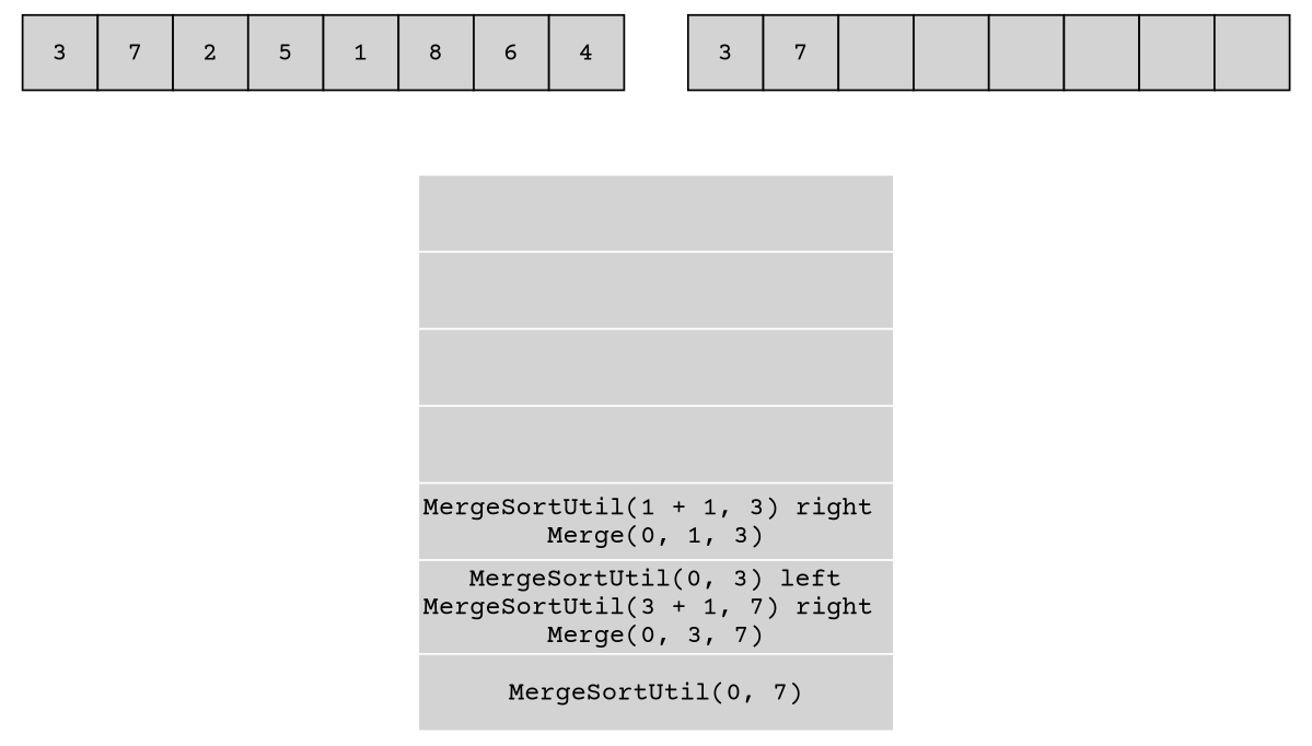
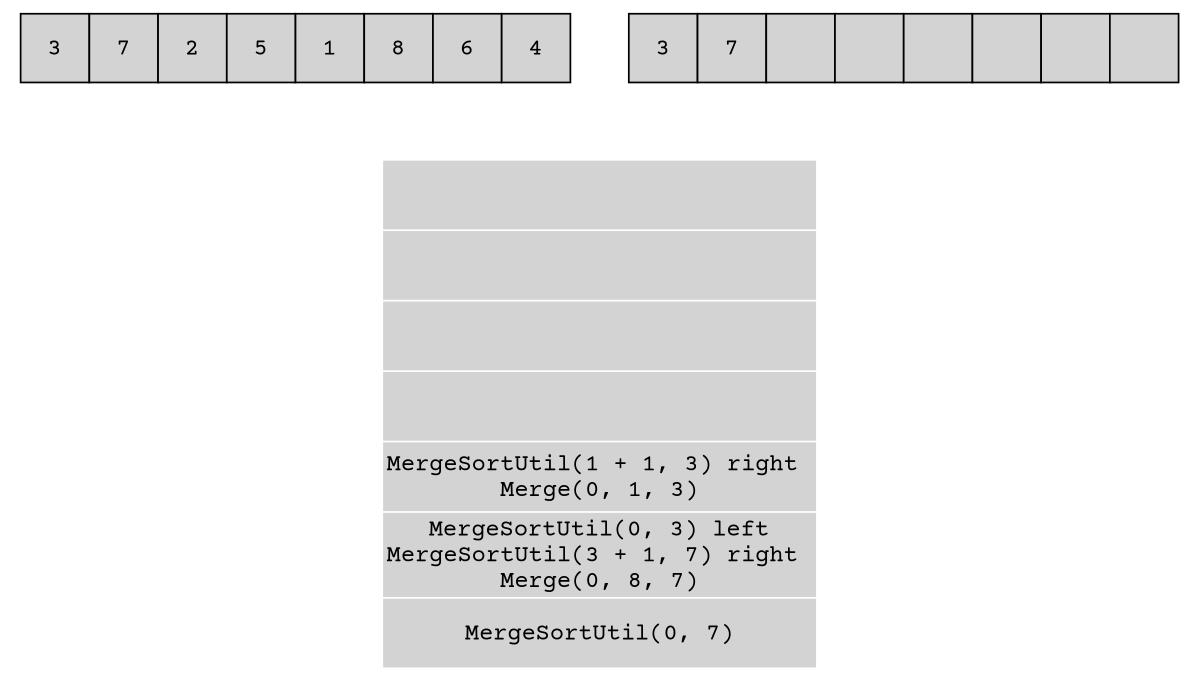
  digraph {
    fontname="Courier Prime"
    node [shape=none fontname="Courier Prime"]
    edge [style=invis fontname="Courier Prime"]
    n1 [label=<<table border="0" cellspacing="0">             <tr>             <td port="arr0" width="40" height="40" bgcolor="lightgray" border="1">3</td>             <td port="arr1" width="40" height="40" bgcolor="lightgray" border="1">7</td>             <td port="arr2" width="40" height="40" bgcolor="lightgray" border="1">2</td>             <td port="arr3" width="40" height="40" bgcolor="lightgray" border="1">5</td>             <td port="arr4" width="40" height="40" bgcolor="lightgray" border="1">1</td>             <td port="arr5" width="40" height="40" bgcolor="lightgray" border="1">8</td>             <td port="arr6" width="40" height="40" bgcolor="lightgray" border="1">6</td>             <td port="arr7" width="40" height="40" bgcolor="lightgray" border="1">4</td>             </tr>             </table>>]
-   n2 [label=<<table border="0" cellspacing="1">             <tr><td port="code1" height="40" bgcolor="lightgray"></td></tr>             <tr><td port="code2" height="40" bgcolor="lightgray"></td></tr>             <tr><td port="code3" height="40" bgcolor="lightgray"></td></tr>             <tr><td port="code4" height="40" bgcolor="lightgray"></td></tr>             <tr><td port="code5" height="40" bgcolor="lightgray">MergeSortUtil(1 + 1, 3) right <br/>Merge(0, 1, 3)</td></tr>             <tr><td port="code6" height="40" bgcolor="lightgray">MergeSortUtil(0, 3) left<br/>MergeSortUtil(3 + 1, 7) right <br/>Merge(0, 3, 7)<br/></td></tr>             <tr><td port="code7" height="40" bgcolor="lightgray">MergeSortUtil(0, 7)</td></tr>             </table>>]
+   n2 [label=<<table border="0" cellspacing="1">             <tr><td port="code1" height="40" bgcolor="lightgray"></td></tr>             <tr><td port="code2" height="40" bgcolor="lightgray"></td></tr>             <tr><td port="code3" height="40" bgcolor="lightgray"></td></tr>             <tr><td port="code4" height="40" bgcolor="lightgray"></td></tr>             <tr><td port="code5" height="40" bgcolor="lightgray">MergeSortUtil(1 + 1, 3) right <br/>Merge(0, 1, 3)</td></tr>             <tr><td port="code6" height="40" bgcolor="lightgray">MergeSortUtil(0, 3) left<br/>MergeSortUtil(3 + 1, 7) right <br/>Merge(0, 8, 7)<br/></td></tr>             <tr><td port="code7" height="40" bgcolor="lightgray">MergeSortUtil(0, 7)</td></tr>             </table>>]
    n3 [label=<<table border="0" cellspacing="0">             <tr>             <td port="tempArr0" width="40" height="40" bgcolor="lightgray" border="1">3</td>             <td port="tempArr1" width="40" height="40" bgcolor="lightgray" border="1">7</td>             <td port="tempArr2" width="40" height="40" bgcolor="lightgray" border="1"></td>             <td port="tempArr3" width="40" height="40" bgcolor="lightgray" border="1"></td>             <td port="tempArr4" width="40" height="40" bgcolor="lightgray" border="1"></td>             <td port="tempArr5" width="40" height="40" bgcolor="lightgray" border="1"></td>             <td port="tempArr6" width="40" height="40" bgcolor="lightgray" border="1"></td>             <td port="tempArr7" width="40" height="40" bgcolor="lightgray" border="1"></td>             </tr>             </table>>]
    subgraph sub_1 {
      peripheries=0
      n1
      n2
    }
    subgraph sub_2 {
      peripheries=0
      n2
      n3
    }
    n1 -> n2
    n3 -> n2
  }
